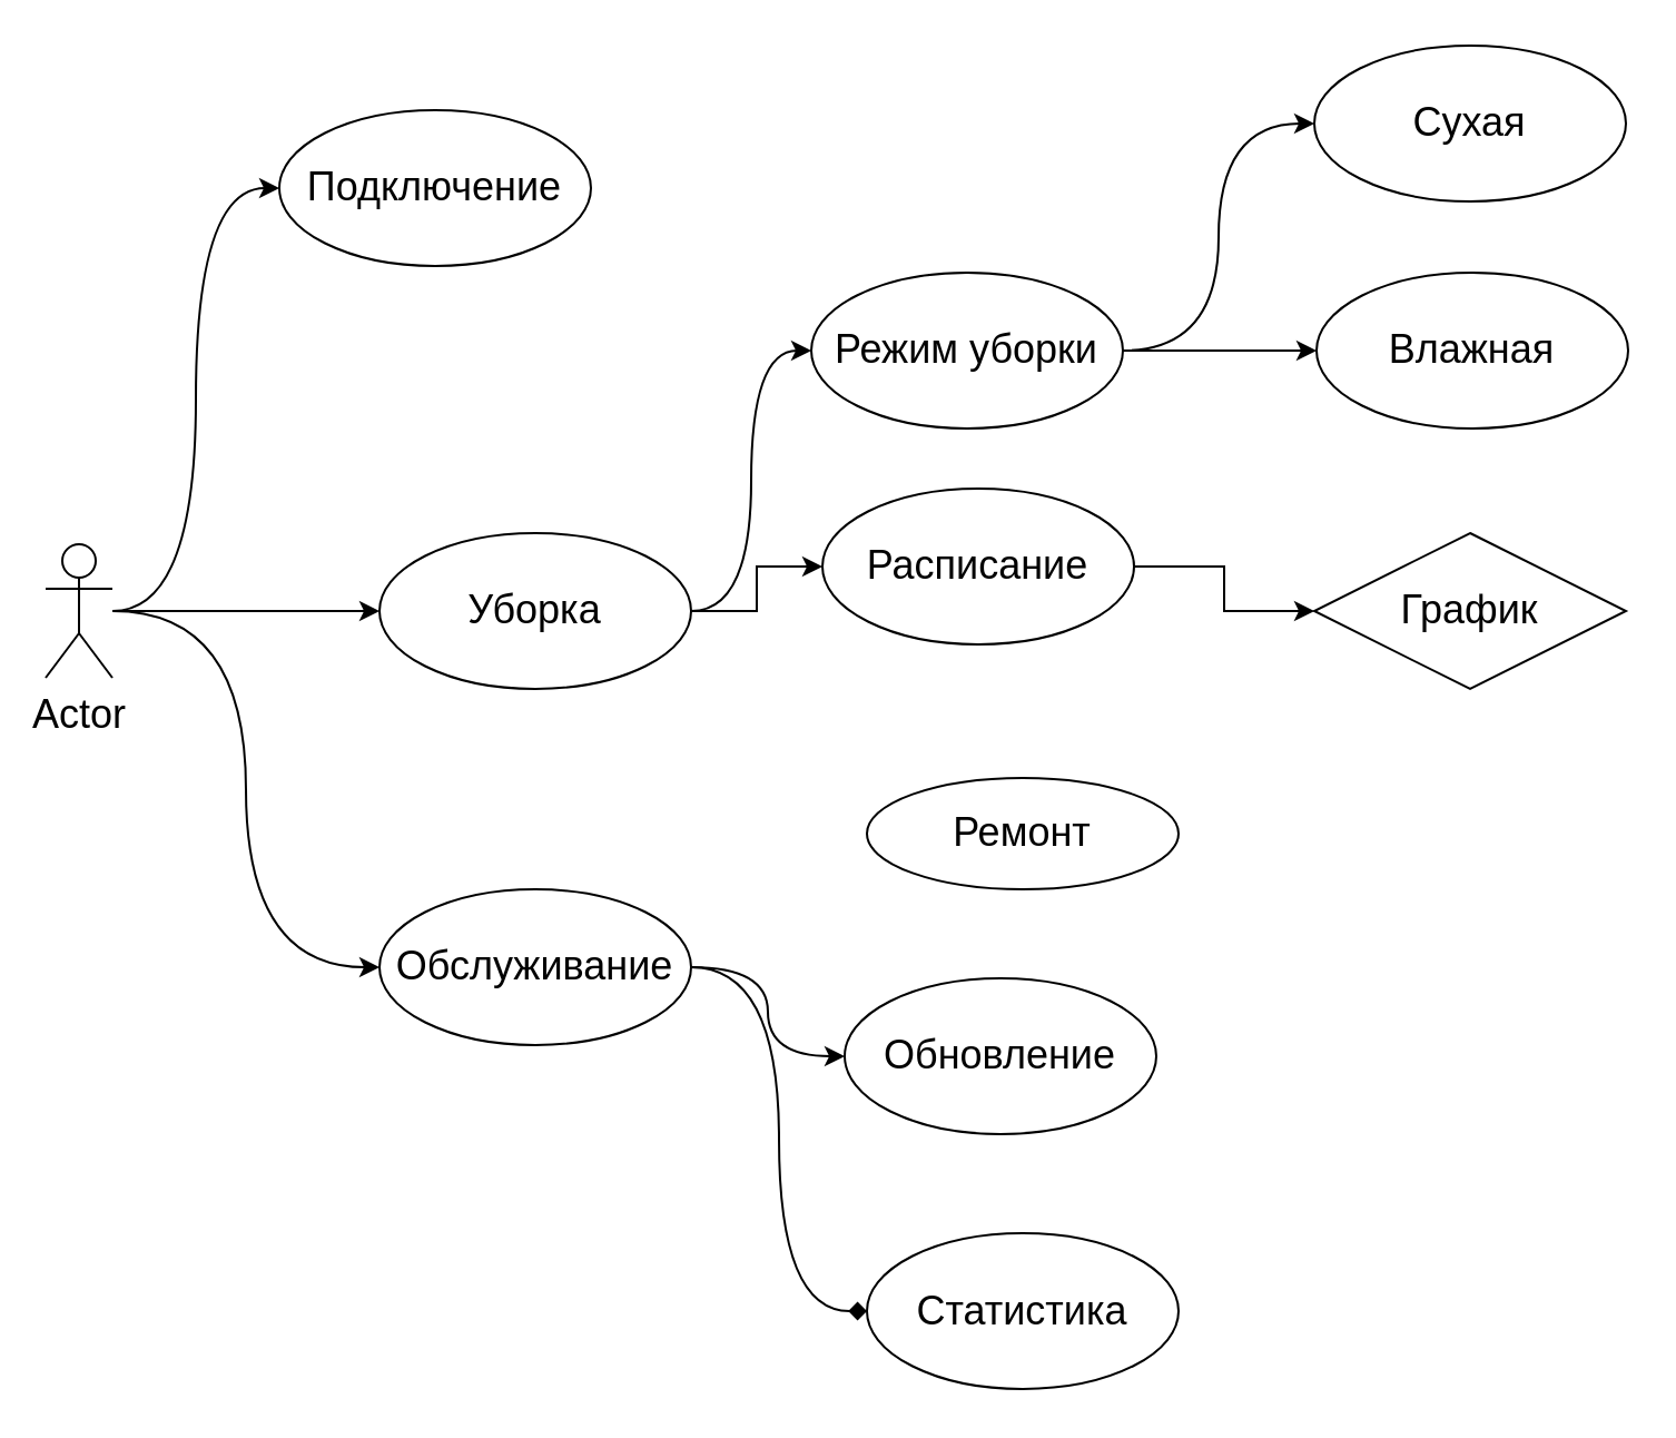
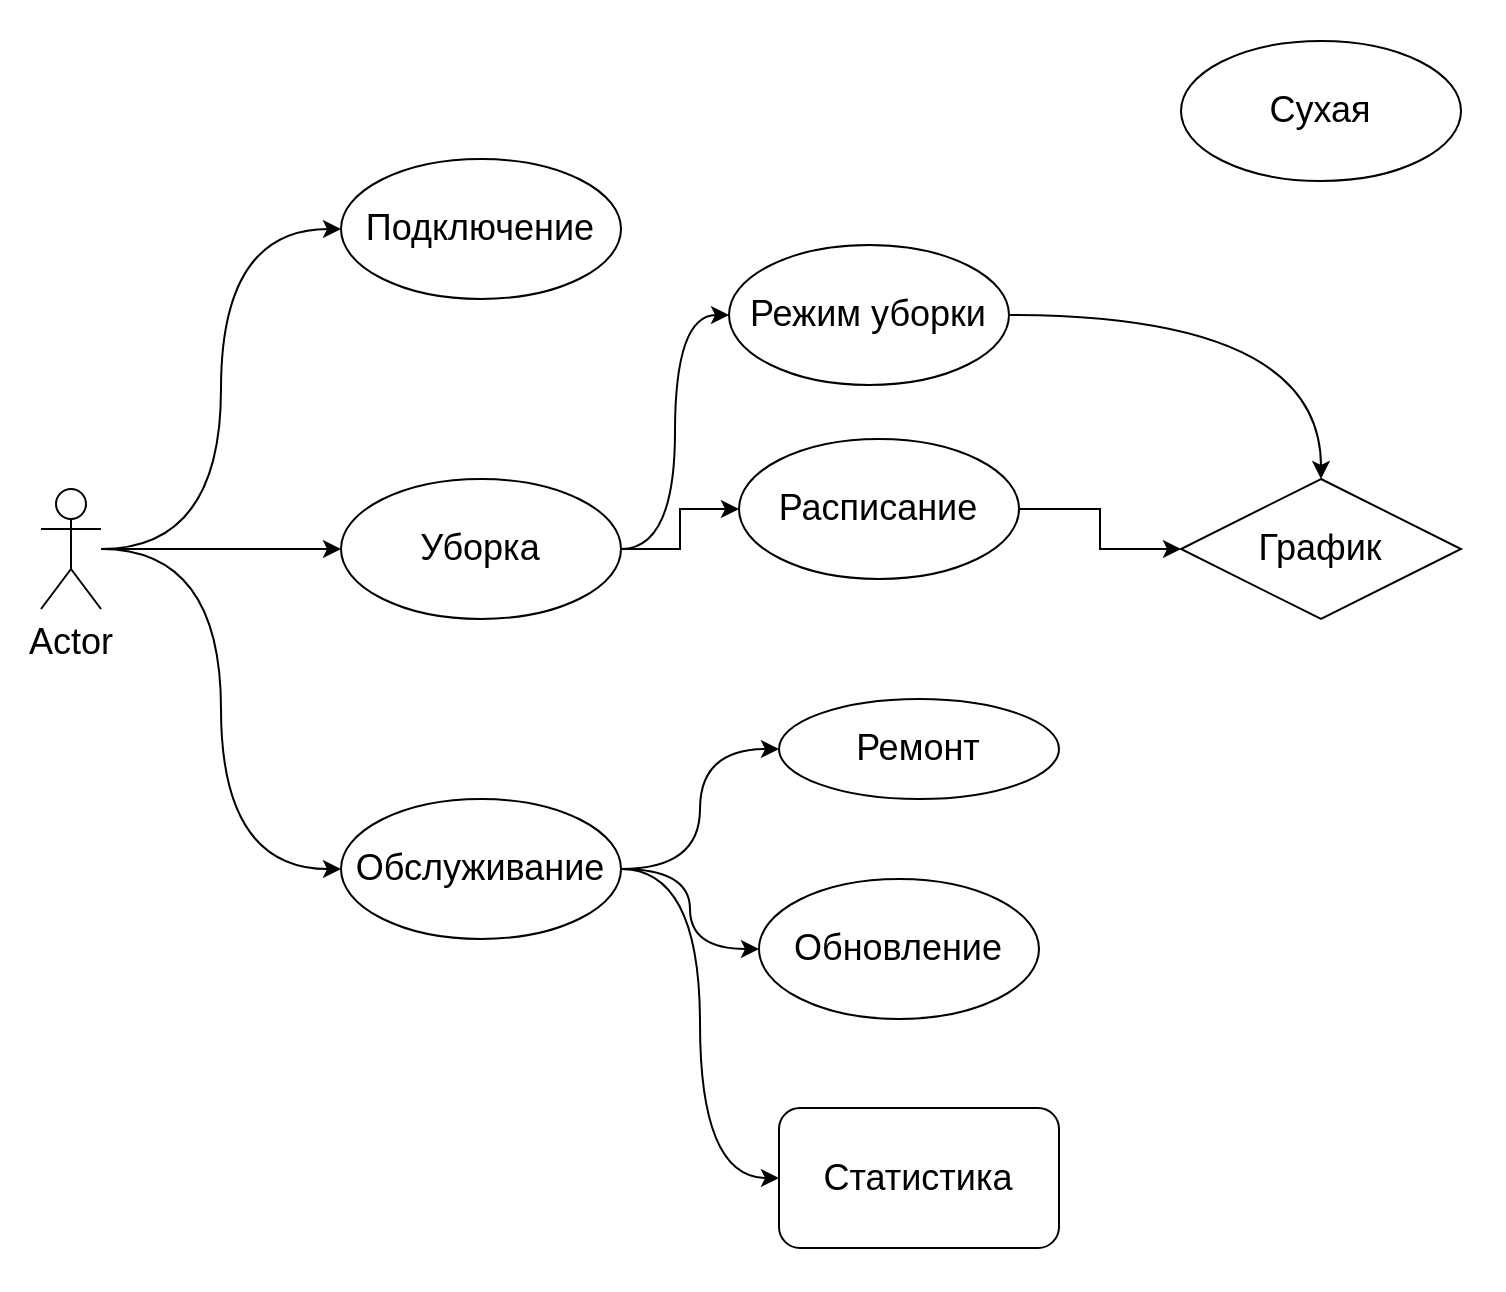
  <mxCell id="0" />
  <mxCell id="1" parent="0" />
  <mxCell id="2" style="edgeStyle=orthogonalEdgeStyle;rounded=0;orthogonalLoop=1;jettySize=auto;html=1;entryX=0;entryY=0.5;entryDx=0;entryDy=0;curved=1;" edge="1" parent="1" source="5" target="6"><mxGeometry relative="1" as="geometry" /></mxCell>
  <mxCell id="3" style="edgeStyle=orthogonalEdgeStyle;rounded=0;orthogonalLoop=1;jettySize=auto;html=1;entryX=0;entryY=0.5;entryDx=0;entryDy=0;curved=1;" edge="1" parent="1" source="5" target="9"><mxGeometry relative="1" as="geometry" /></mxCell>
  <mxCell id="4" style="edgeStyle=orthogonalEdgeStyle;rounded=0;orthogonalLoop=1;jettySize=auto;html=1;entryX=0;entryY=0.5;entryDx=0;entryDy=0;curved=1;" edge="1" parent="1" source="5" target="13"><mxGeometry relative="1" as="geometry" /></mxCell>
  <mxCell id="5" value="&lt;font style=&quot;font-size: 18px;&quot;&gt;Actor&lt;/font&gt;" style="shape=umlActor;verticalLabelPosition=bottom;verticalAlign=top;html=1;" vertex="1" parent="1"><mxGeometry x="20" y="244" width="30" height="60" as="geometry" /></mxCell>
- <mxCell id="6" value="&lt;font style=&quot;font-size: 18px;&quot;&gt;Подключение&lt;/font&gt;" style="ellipse;whiteSpace=wrap;html=1;" vertex="1" parent="1"><mxGeometry x="125" y="49" width="140" height="70" as="geometry" /></mxCell>
+ <mxCell id="6" value="&lt;font style=&quot;font-size: 18px;&quot;&gt;Подключение&lt;/font&gt;" style="ellipse;whiteSpace=wrap;html=1;" vertex="1" parent="1"><mxGeometry x="170" y="79" width="140" height="70" as="geometry" /></mxCell>
  <mxCell id="7" style="edgeStyle=orthogonalEdgeStyle;rounded=0;orthogonalLoop=1;jettySize=auto;html=1;entryX=0;entryY=0.5;entryDx=0;entryDy=0;" edge="1" parent="1" source="9" target="15"><mxGeometry relative="1" as="geometry" /></mxCell>
  <mxCell id="8" style="edgeStyle=orthogonalEdgeStyle;rounded=0;orthogonalLoop=1;jettySize=auto;html=1;entryX=0;entryY=0.5;entryDx=0;entryDy=0;curved=1;" edge="1" parent="1" source="9" target="18"><mxGeometry relative="1" as="geometry" /></mxCell>
  <mxCell id="9" value="&lt;font style=&quot;font-size: 18px;&quot;&gt;Уборка&lt;/font&gt;" style="ellipse;whiteSpace=wrap;html=1;" vertex="1" parent="1"><mxGeometry x="170" y="239" width="140" height="70" as="geometry" /></mxCell>
+ <mxCell id="10" style="edgeStyle=orthogonalEdgeStyle;rounded=0;orthogonalLoop=1;jettySize=auto;html=1;entryX=0;entryY=0.5;entryDx=0;entryDy=0;curved=1;" edge="1" parent="1" source="13" target="22"><mxGeometry relative="1" as="geometry" /></mxCell>
  <mxCell id="11" style="edgeStyle=orthogonalEdgeStyle;rounded=0;orthogonalLoop=1;jettySize=auto;html=1;entryX=0;entryY=0.5;entryDx=0;entryDy=0;curved=1;" edge="1" parent="1" source="13" target="23"><mxGeometry relative="1" as="geometry" /></mxCell>
- <mxCell id="12" style="edgeStyle=orthogonalEdgeStyle;rounded=0;orthogonalLoop=1;jettySize=auto;html=1;entryX=0;entryY=0.5;entryDx=0;entryDy=0;curved=1;endArrow=diamond;" edge="1" parent="1" source="13" target="24"><mxGeometry relative="1" as="geometry" /></mxCell>
+ <mxCell id="12" style="edgeStyle=orthogonalEdgeStyle;rounded=0;orthogonalLoop=1;jettySize=auto;html=1;entryX=0;entryY=0.5;entryDx=0;entryDy=0;curved=1;" edge="1" parent="1" source="13" target="24"><mxGeometry relative="1" as="geometry" /></mxCell>
  <mxCell id="13" value="&lt;font style=&quot;font-size: 18px;&quot;&gt;Обслуживание&lt;/font&gt;" style="ellipse;whiteSpace=wrap;html=1;" vertex="1" parent="1"><mxGeometry x="170" y="399" width="140" height="70" as="geometry" /></mxCell>
  <mxCell id="14" style="edgeStyle=orthogonalEdgeStyle;rounded=0;orthogonalLoop=1;jettySize=auto;html=1;entryX=0;entryY=0.5;entryDx=0;entryDy=0;" edge="1" parent="1" source="15" target="19"><mxGeometry relative="1" as="geometry" /></mxCell>
  <mxCell id="15" value="&lt;font style=&quot;font-size: 18px;&quot;&gt;Расписание&lt;/font&gt;" style="ellipse;whiteSpace=wrap;html=1;" vertex="1" parent="1"><mxGeometry x="369" y="219" width="140" height="70" as="geometry" /></mxCell>
- <mxCell id="16" style="edgeStyle=orthogonalEdgeStyle;rounded=0;orthogonalLoop=1;jettySize=auto;html=1;entryX=0;entryY=0.5;entryDx=0;entryDy=0;" edge="1" parent="1" source="18" target="20"><mxGeometry relative="1" as="geometry" /></mxCell>
- <mxCell id="17" style="edgeStyle=orthogonalEdgeStyle;rounded=0;orthogonalLoop=1;jettySize=auto;html=1;entryX=0;entryY=0.5;entryDx=0;entryDy=0;curved=1;" edge="1" parent="1" source="18" target="21"><mxGeometry relative="1" as="geometry" /></mxCell>
+ <mxCell id="17" style="edgeStyle=orthogonalEdgeStyle;rounded=0;orthogonalLoop=1;jettySize=auto;html=1;curved=1;" edge="1" parent="1" source="18" target="19"><mxGeometry relative="1" as="geometry" /></mxCell>
  <mxCell id="18" value="&lt;font style=&quot;font-size: 18px;&quot;&gt;Режим уборки&lt;/font&gt;" style="ellipse;whiteSpace=wrap;html=1;" vertex="1" parent="1"><mxGeometry x="364" y="122" width="140" height="70" as="geometry" /></mxCell>
  <mxCell id="19" value="&lt;font style=&quot;font-size: 18px;&quot;&gt;График&lt;/font&gt;" style="rhombus;whiteSpace=wrap;html=1;" vertex="1" parent="1"><mxGeometry x="590" y="239" width="140" height="70" as="geometry" /></mxCell>
- <mxCell id="20" value="&lt;font style=&quot;font-size: 18px;&quot;&gt;Влажная&lt;br&gt;&lt;/font&gt;" style="ellipse;whiteSpace=wrap;html=1;" vertex="1" parent="1"><mxGeometry x="591" y="122" width="140" height="70" as="geometry" /></mxCell>
  <mxCell id="21" value="&lt;font style=&quot;font-size: 18px;&quot;&gt;Сухая&lt;br&gt;&lt;/font&gt;" style="ellipse;whiteSpace=wrap;html=1;" vertex="1" parent="1"><mxGeometry x="590" y="20" width="140" height="70" as="geometry" /></mxCell>
  <mxCell id="22" value="&lt;font style=&quot;font-size: 18px;&quot;&gt;Ремонт&lt;/font&gt;" style="ellipse;whiteSpace=wrap;html=1;" vertex="1" parent="1"><mxGeometry x="389" y="349" width="140" height="50" as="geometry" /></mxCell>
  <mxCell id="23" value="&lt;font style=&quot;font-size: 18px;&quot;&gt;Обновление&lt;/font&gt;" style="ellipse;whiteSpace=wrap;html=1;" vertex="1" parent="1"><mxGeometry x="379" y="439" width="140" height="70" as="geometry" /></mxCell>
- <mxCell id="24" value="&lt;font style=&quot;font-size: 18px;&quot;&gt;Статистика&lt;/font&gt;" style="ellipse;whiteSpace=wrap;html=1;" vertex="1" parent="1"><mxGeometry x="389" y="553.5" width="140" height="70" as="geometry" /></mxCell>
+ <mxCell id="24" value="&lt;font style=&quot;font-size: 18px;&quot;&gt;Статистика&lt;/font&gt;" style="whiteSpace=wrap;html=1;rounded=1;" vertex="1" parent="1"><mxGeometry x="389" y="553.5" width="140" height="70" as="geometry" /></mxCell>
